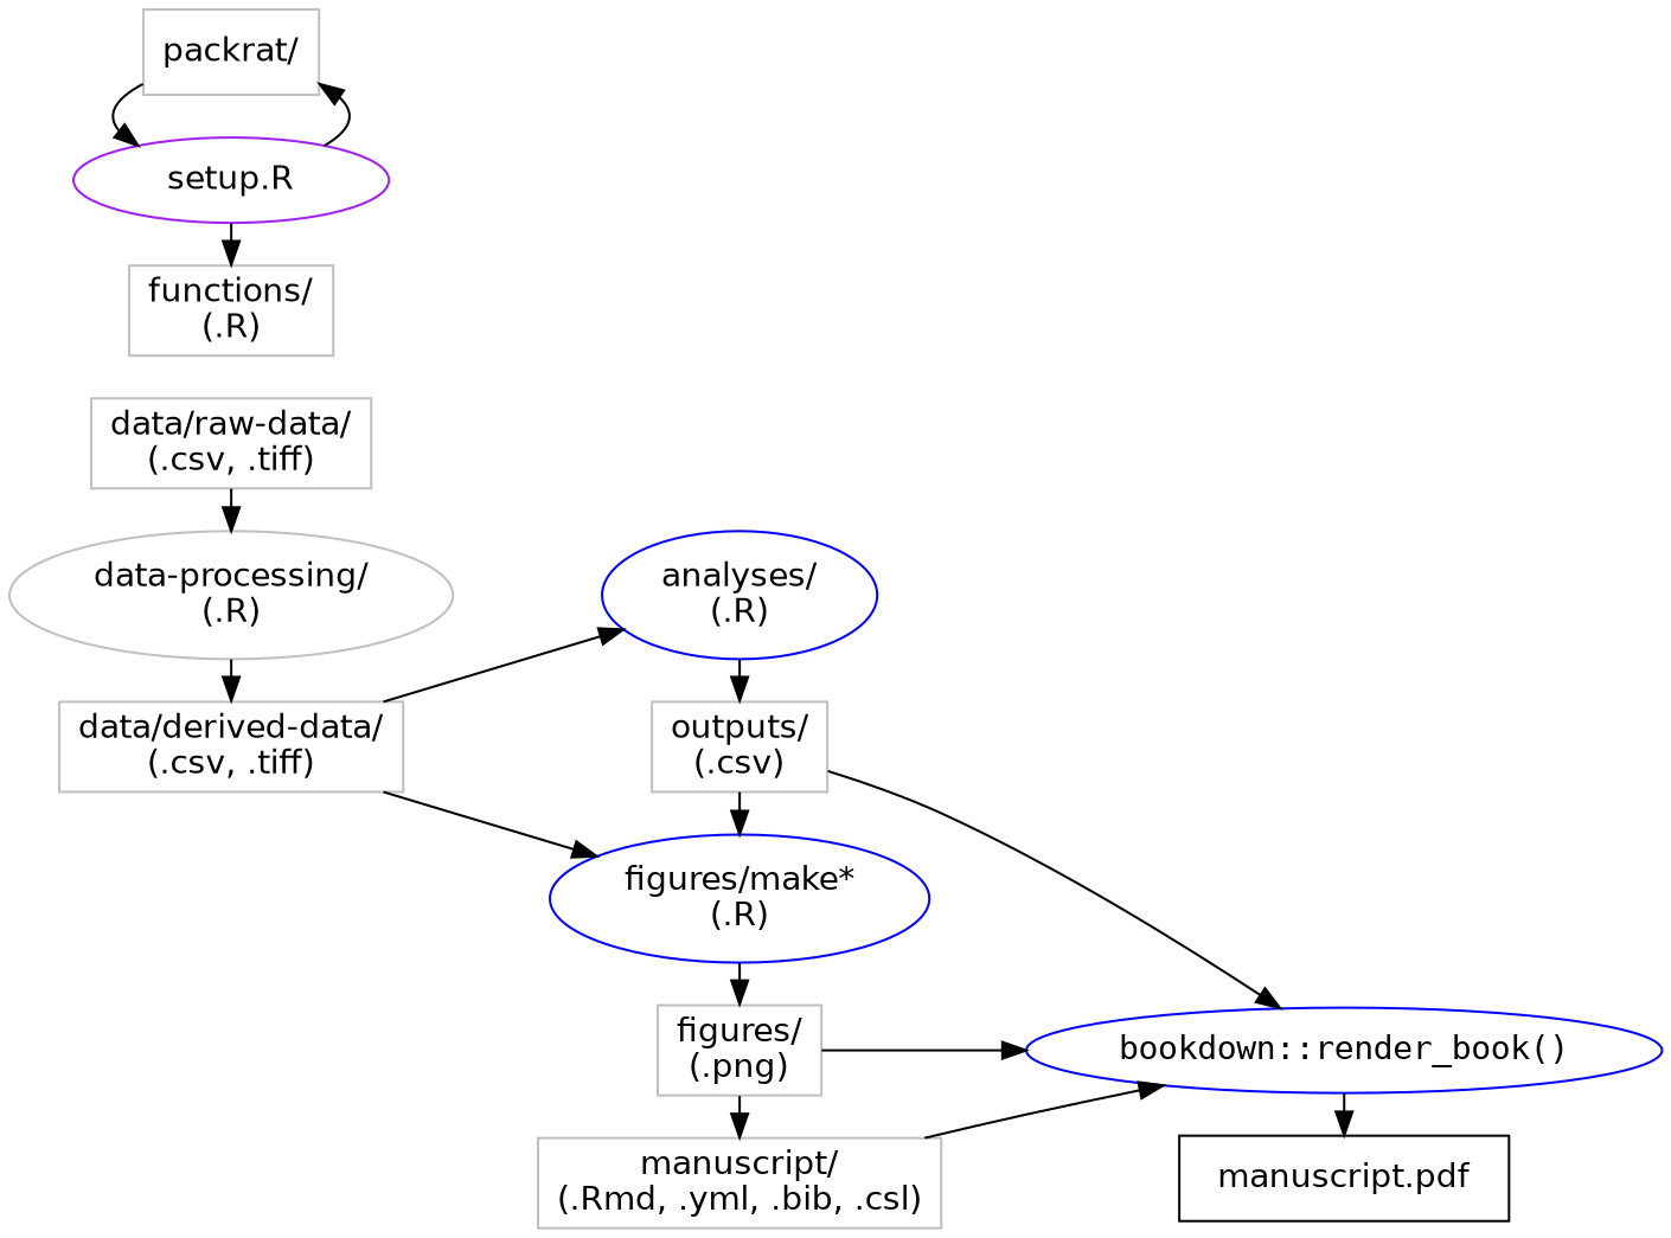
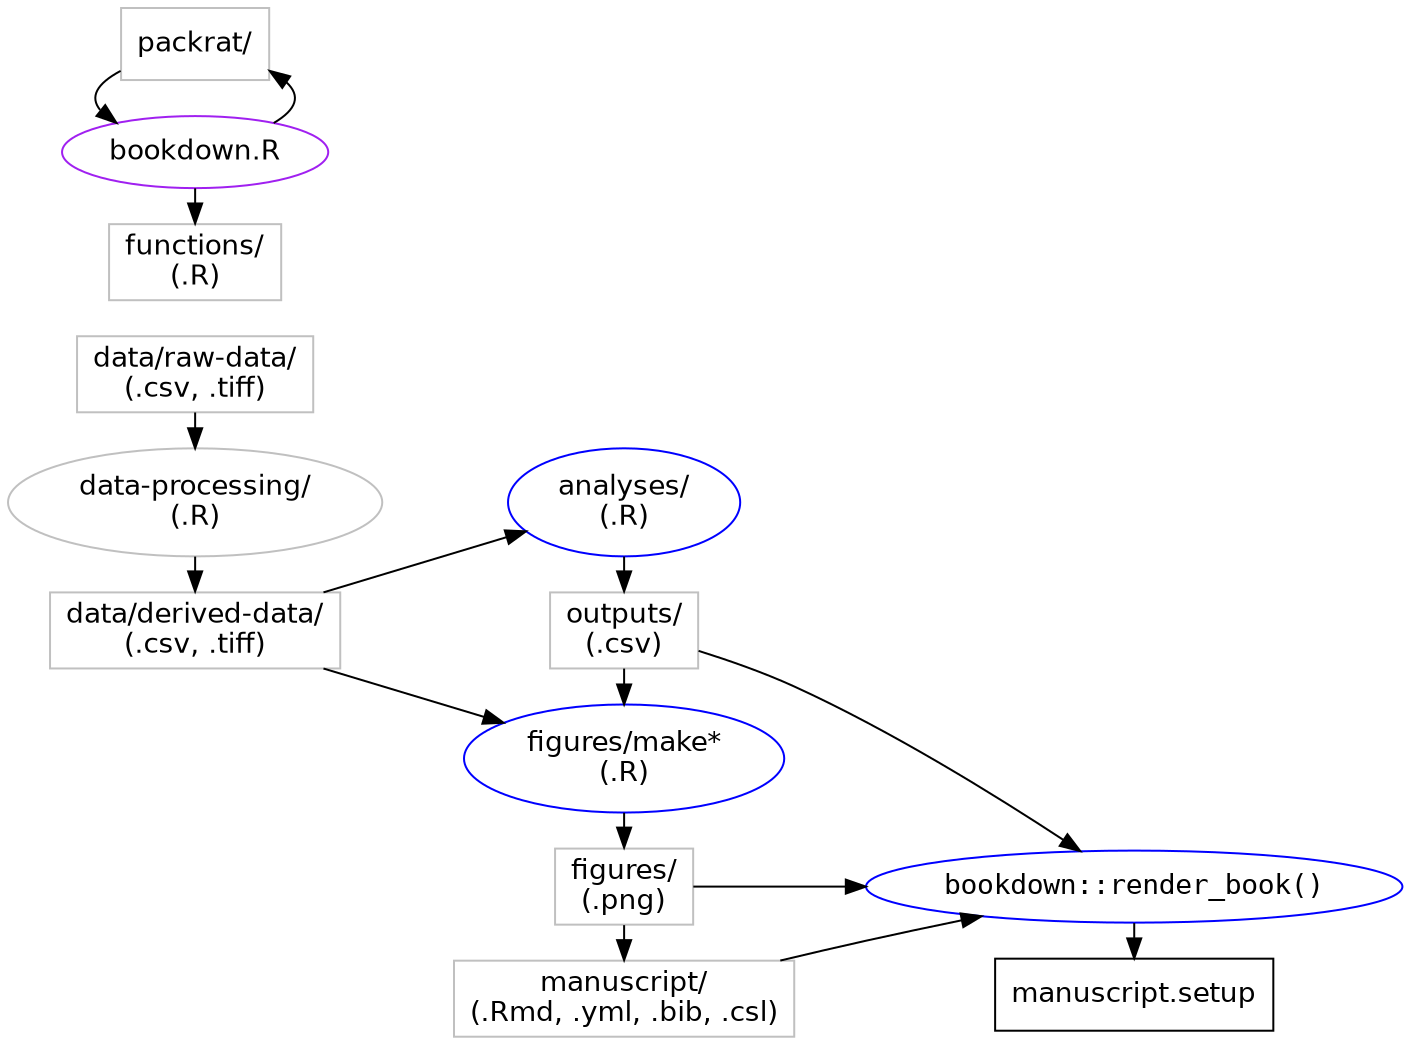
  digraph {
    rankdir=LR
    node [color=grey fontname=Helvetica shape=box]
    n1 [label="figures/\n(.png)"]
    n2 [label="outputs/\n(.csv)"]
    n3 [label="manuscript/\n(.Rmd, .yml, .bib, .csl)"]
-   n4 [color=purple label="setup.R" shape=oval]
+   n4 [color=purple label="bookdown.R" shape=oval]
    n5 [label="packrat/"]
    n6 [label="functions/\n(.R)"]
    n7 [label="data-processing/\n(.R)" shape=oval]
    n8 [label="data/raw-data/\n(.csv, .tiff)"]
    n9 [label="data/derived-data/\n(.csv, .tiff)"]
    n10 [color=blue label="analyses/\n(.R)" shape=oval]
    n11 [color=blue label="figures/make*\n(.R)" shape=oval]
    n12 [color=blue fontname=Consolas label="bookdown::render_book()" shape=oval]
-   n13 [color=black label="manuscript.pdf"]
+   n13 [color=black label="manuscript.setup"]
    subgraph sub_1 {
      n1
      n2
      n3
    }
    subgraph sub_2 {
      rank=same
      n4
      n5
      n6
    }
    subgraph sub_3 {
      rank=same
      n7
      n8
      n9
    }
    subgraph sub_4 {
      rank=same
      n1
      n2
      n3
      n10
      n11
    }
    subgraph sub_5 {
      rank=same
      n12
      n13
    }
    n1 -> n3
    n1 -> n12
    n2 -> n11
    n2 -> n12
    n3 -> n12
    n4 -> n5
    n4 -> n6
    n5 -> n4
    n7 -> n9
    n8 -> n7
    n9 -> n10
    n9 -> n11
    n10 -> n2
    n11 -> n1
    n12 -> n13
  }
